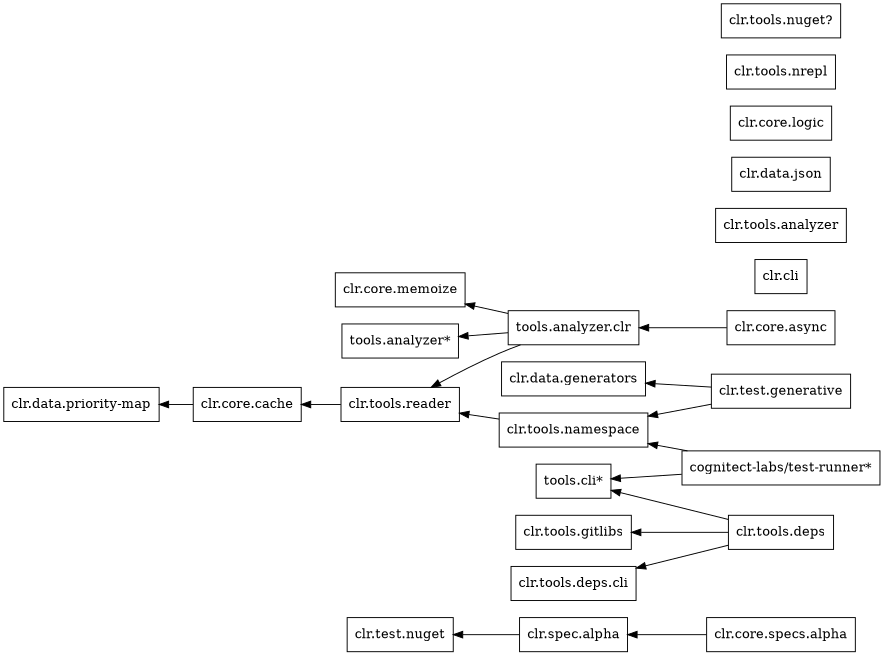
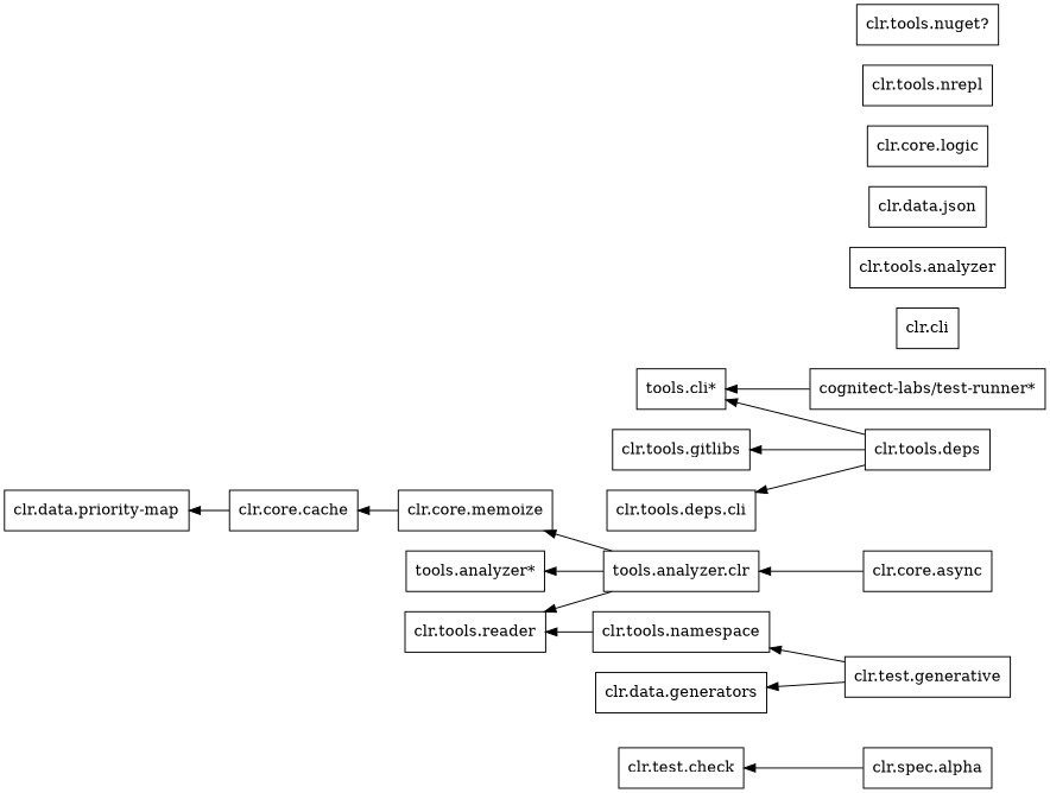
  strict digraph {
    rankdir=RL
    node [shape=box]
-   "clr.test.check" [label="clr.test.nuget"]
+   "clr.test.check"
    "clr.spec.alpha"
-   "clr.core.specs.alpha"
    "clr.core.async"
    "tools.analyzer.clr"
    "clr.core.memoize"
    "clr.tools.reader"
    "tools.analyzer*"
    "clr.data.priority-map"
    "clr.core.cache"
    "tools.cli*"
    "clr.tools.gitlibs"
    "clr.tools.deps"
    "clr.tools.deps.cli"
    "clr.tools.namespace"
    "clr.data.generators"
    "clr.test.generative"
    "clr.cli"
    "cognitect-labs/test-runner*"
    "clr.tools.analyzer"
    "clr.data.json"
    "clr.core.logic"
    "clr.tools.nrepl"
    "clr.tools.nuget?"
    subgraph sub_1 {
      "clr.test.check"
      "clr.spec.alpha"
-     "clr.core.specs.alpha"
      "clr.core.async"
      "tools.analyzer.clr"
      "clr.core.memoize"
      "clr.tools.reader"
      "tools.analyzer*"
      "clr.data.priority-map"
      "clr.core.cache"
      "tools.cli*"
      "clr.tools.gitlibs"
      "clr.tools.deps"
      "clr.tools.deps.cli"
      "clr.tools.namespace"
      "clr.data.generators"
      "clr.test.generative"
      "clr.cli"
      "cognitect-labs/test-runner*"
      "clr.tools.analyzer"
      "clr.data.json"
      "clr.core.logic"
      "clr.tools.nrepl"
      "clr.tools.nuget?"
    }
    "clr.spec.alpha" -> "clr.test.check"
-   "clr.core.specs.alpha" -> "clr.spec.alpha"
    "clr.core.async" -> "tools.analyzer.clr"
    "tools.analyzer.clr" -> "clr.core.memoize"
    "tools.analyzer.clr" -> "clr.tools.reader"
    "tools.analyzer.clr" -> "tools.analyzer*"
-   "clr.tools.reader" -> "clr.core.cache"
+   "clr.core.memoize" -> "clr.core.cache"
    "clr.core.cache" -> "clr.data.priority-map"
    "clr.tools.deps" -> "tools.cli*"
    "clr.tools.deps" -> "clr.tools.gitlibs"
    "clr.tools.deps" -> "clr.tools.deps.cli"
    "clr.tools.namespace" -> "clr.tools.reader"
    "clr.test.generative" -> "clr.tools.namespace"
    "clr.test.generative" -> "clr.data.generators"
    "cognitect-labs/test-runner*" -> "tools.cli*"
-   "cognitect-labs/test-runner*" -> "clr.tools.namespace"
  }
